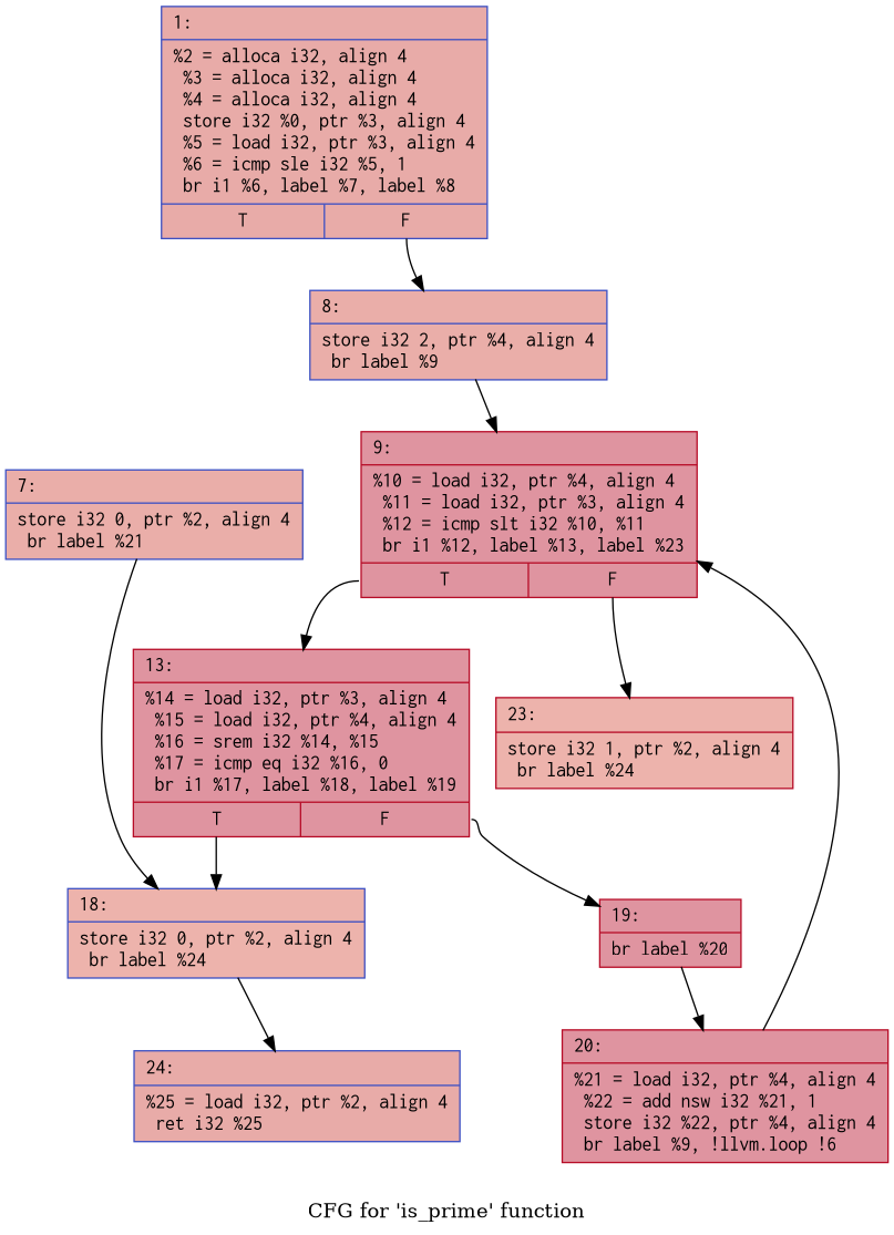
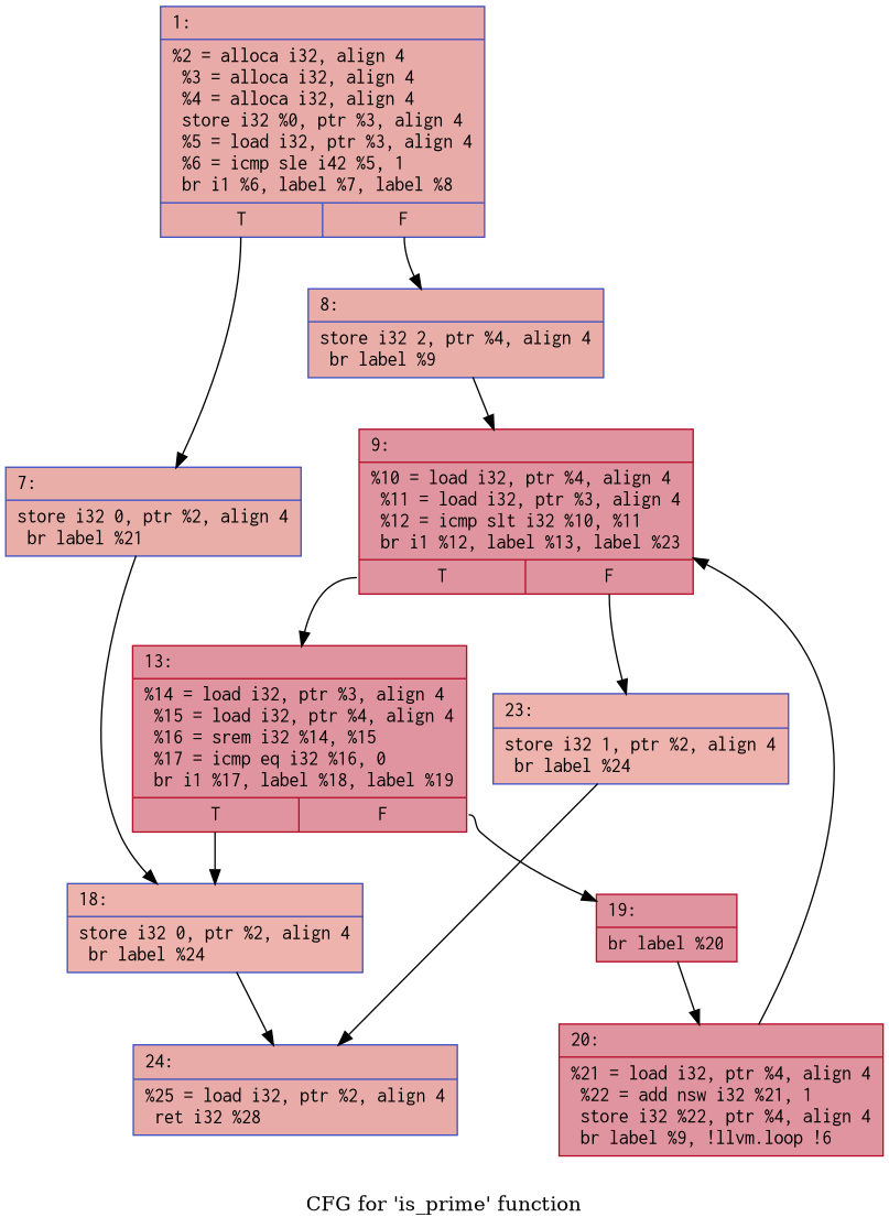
  digraph {
    label="CFG for 'is_prime' function"
    node [color="#3d50c3ff" fillcolor="#b70d2870" fontname=Courier shape=record style=filled]
-   n1 [fillcolor="#cc403a70" label="{1:\l|  %2 = alloca i32, align 4\l  %3 = alloca i32, align 4\l  %4 = alloca i32, align 4\l  store i32 %0, ptr %3, align 4\l  %5 = load i32, ptr %3, align 4\l  %6 = icmp sle i32 %5, 1\l  br i1 %6, label %7, label %8\l|{<s0>T|<s1>F}}"]
+   n1 [fillcolor="#cc403a70" label="{1:\l|  %2 = alloca i32, align 4\l  %3 = alloca i32, align 4\l  %4 = alloca i32, align 4\l  store i32 %0, ptr %3, align 4\l  %5 = load i32, ptr %3, align 4\l  %6 = icmp sle i42 %5, 1\l  br i1 %6, label %7, label %8\l|{<s0>T|<s1>F}}"]
    n2 [fillcolor="#d0473d70" label="{7:\l|  store i32 0, ptr %2, align 4\l  br label %21\l}"]
    n3 [fillcolor="#d0473d70" label="{8:\l|  store i32 2, ptr %4, align 4\l  br label %9\l}"]
    n4 [fillcolor="#d6524470" label="{18:\l|  store i32 0, ptr %2, align 4\l  br label %24\l}"]
    n5 [color="#b70d28ff" label="{9:\l|  %10 = load i32, ptr %4, align 4\l  %11 = load i32, ptr %3, align 4\l  %12 = icmp slt i32 %10, %11\l  br i1 %12, label %13, label %23\l|{<s0>T|<s1>F}}"]
-   n6 [fillcolor="#cc403a70" label="{24:\l|  %25 = load i32, ptr %2, align 4\l  ret i32 %25\l}"]
+   n6 [fillcolor="#cc403a70" label="{24:\l|  %25 = load i32, ptr %2, align 4\l  ret i32 %28\l}"]
    n7 [color="#b70d28ff" label="{13:\l|  %14 = load i32, ptr %3, align 4\l  %15 = load i32, ptr %4, align 4\l  %16 = srem i32 %14, %15\l  %17 = icmp eq i32 %16, 0\l  br i1 %17, label %18, label %19\l|{<s0>T|<s1>F}}"]
-   n8 [color="#b70d28ff" fillcolor="#d6524470" label="{23:\l|  store i32 1, ptr %2, align 4\l  br label %24\l}"]
+   n8 [fillcolor="#d6524470" label="{23:\l|  store i32 1, ptr %2, align 4\l  br label %24\l}"]
    n9 [color="#b70d28ff" label="{19:\l|  br label %20\l}"]
    n10 [color="#b70d28ff" label="{20:\l|  %21 = load i32, ptr %4, align 4\l  %22 = add nsw i32 %21, 1\l  store i32 %22, ptr %4, align 4\l  br label %9, !llvm.loop !6\l}"]
+   n1 -> n2 [tailport=s0]
    n1 -> n3 [tailport=s1]
    n2 -> n4
    n3 -> n5
    n4 -> n6
    n5 -> n7 [tailport=s0]
    n5 -> n8 [tailport=s1]
    n7 -> n4 [tailport=s0]
    n7 -> n9 [tailport=s1]
+   n8 -> n6
    n9 -> n10
    n10 -> n5
  }
